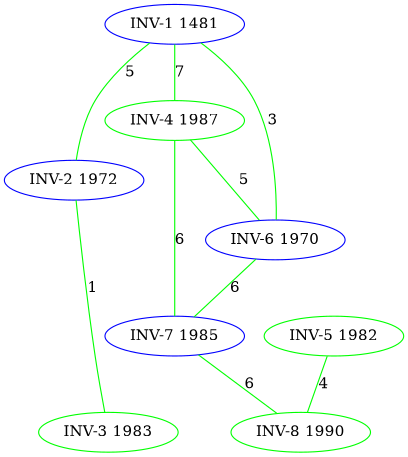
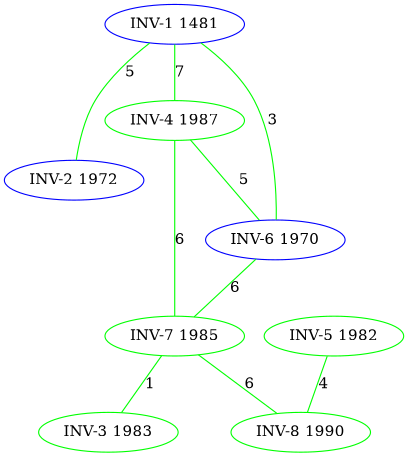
  strict graph {
    node [color=blue]
    edge [color=green]
    n1 [label="INV-1 1481"]
    n2 [label="INV-2 1972"]
    n3 [color=green label="INV-4 1987"]
    n4 [label="INV-6 1970"]
    n5 [color=green label="INV-3 1983"]
-   n6 [label="INV-7 1985"]
+   n6 [color=green label="INV-7 1985"]
    n7 [color=green label="INV-5 1982"]
    n8 [color=green label="INV-8 1990"]
    n1 -- n2 [label=5]
    n1 -- n3 [label=7]
    n1 -- n4 [label=3]
-   n2 -- n5 [label=1]
+   n6 -- n5 [label=1]
    n3 -- n4 [label=5]
    n3 -- n6 [label=6]
    n4 -- n6 [label=6]
    n6 -- n8 [label=6]
    n7 -- n8 [label=4]
  }
